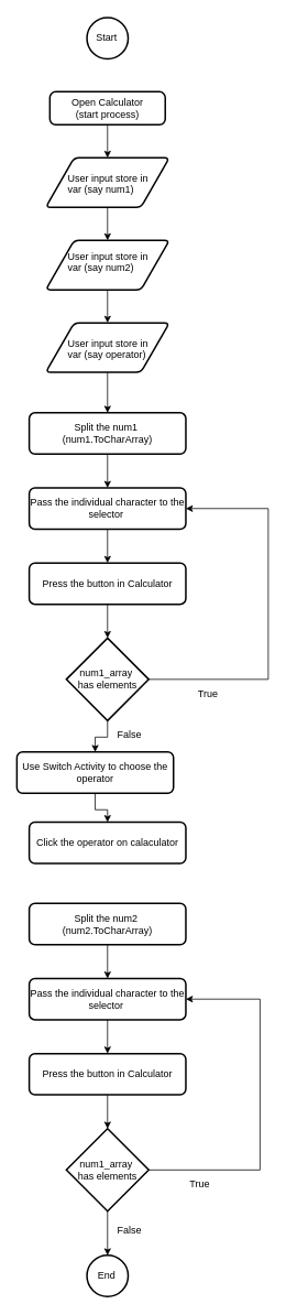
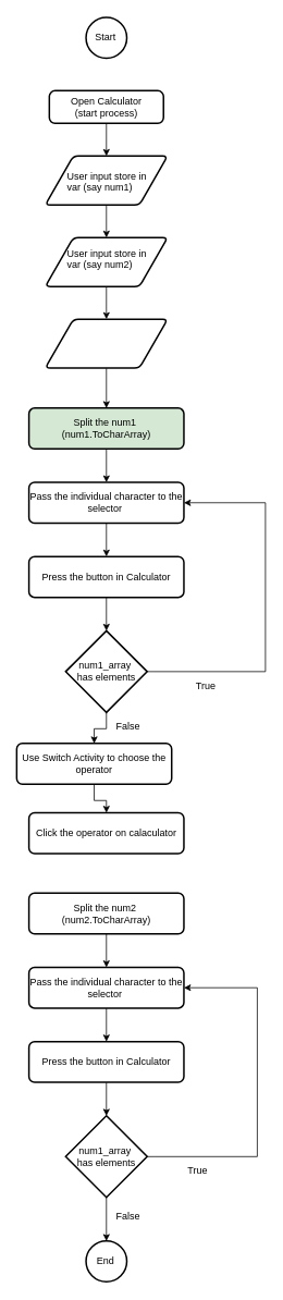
  <mxCell id="0" />
  <mxCell id="1" parent="0" />
  <mxCell id="2" value="Start" style="strokeWidth=2;html=1;shape=mxgraph.flowchart.start_2;whiteSpace=wrap;spacingLeft=-2;" vertex="1" parent="1"><mxGeometry x="105" y="20" width="50" height="50" as="geometry" /></mxCell>
  <mxCell id="3" style="edgeStyle=orthogonalEdgeStyle;rounded=0;orthogonalLoop=1;jettySize=auto;html=1;" edge="1" parent="1" source="4" target="6"><mxGeometry relative="1" as="geometry" /></mxCell>
  <mxCell id="4" value="Open Calculator&lt;br&gt;(start process)" style="rounded=1;whiteSpace=wrap;html=1;absoluteArcSize=1;arcSize=14;strokeWidth=2;" vertex="1" parent="1"><mxGeometry x="60" y="110" width="140" height="40" as="geometry" /></mxCell>
  <mxCell id="5" style="edgeStyle=orthogonalEdgeStyle;rounded=0;orthogonalLoop=1;jettySize=auto;html=1;" edge="1" parent="1" source="6" target="8"><mxGeometry relative="1" as="geometry" /></mxCell>
  <mxCell id="6" value="" style="verticalLabelPosition=bottom;verticalAlign=top;html=1;strokeWidth=2;shape=parallelogram;perimeter=parallelogramPerimeter;whiteSpace=wrap;rounded=1;arcSize=12;size=0.23;" vertex="1" parent="1"><mxGeometry x="55" y="190" width="150" height="60" as="geometry" /></mxCell>
  <mxCell id="7" style="edgeStyle=orthogonalEdgeStyle;rounded=0;orthogonalLoop=1;jettySize=auto;html=1;" edge="1" parent="1" source="8" target="12"><mxGeometry relative="1" as="geometry" /></mxCell>
  <mxCell id="8" value="" style="verticalLabelPosition=bottom;verticalAlign=top;html=1;strokeWidth=2;shape=parallelogram;perimeter=parallelogramPerimeter;whiteSpace=wrap;rounded=1;arcSize=12;size=0.23;" vertex="1" parent="1"><mxGeometry x="55" y="290" width="150" height="60" as="geometry" /></mxCell>
  <mxCell id="9" value="User input store in&lt;br&gt;var (say num1)" style="text;html=1;resizable=0;points=[];autosize=1;align=left;verticalAlign=top;spacingTop=-4;" vertex="1" parent="1"><mxGeometry x="80" y="205" width="110" height="30" as="geometry" /></mxCell>
  <mxCell id="10" value="User input store in&lt;br&gt;var (say num2)" style="text;html=1;resizable=0;points=[];autosize=1;align=left;verticalAlign=top;spacingTop=-4;" vertex="1" parent="1"><mxGeometry x="80" y="300" width="110" height="30" as="geometry" /></mxCell>
  <mxCell id="11" style="edgeStyle=orthogonalEdgeStyle;rounded=0;orthogonalLoop=1;jettySize=auto;html=1;" edge="1" parent="1" source="12" target="15"><mxGeometry relative="1" as="geometry" /></mxCell>
  <mxCell id="12" value="" style="verticalLabelPosition=bottom;verticalAlign=top;html=1;strokeWidth=2;shape=parallelogram;perimeter=parallelogramPerimeter;whiteSpace=wrap;rounded=1;arcSize=12;size=0.23;" vertex="1" parent="1"><mxGeometry x="55" y="390" width="150" height="60" as="geometry" /></mxCell>
- <mxCell id="13" value="User input store in&lt;br&gt;var (say operator)" style="text;html=1;resizable=0;points=[];autosize=1;align=left;verticalAlign=top;spacingTop=-4;" vertex="1" parent="1"><mxGeometry x="80" y="405" width="110" height="30" as="geometry" /></mxCell>
  <mxCell id="14" style="edgeStyle=orthogonalEdgeStyle;rounded=0;orthogonalLoop=1;jettySize=auto;html=1;" edge="1" parent="1" source="15" target="19"><mxGeometry relative="1" as="geometry" /></mxCell>
- <mxCell id="15" value="Split the num1&amp;nbsp;&lt;br&gt;(num1.ToCharArray)" style="rounded=1;whiteSpace=wrap;html=1;absoluteArcSize=1;arcSize=14;strokeWidth=2;" vertex="1" parent="1"><mxGeometry x="35" y="499" width="190" height="50" as="geometry" /></mxCell>
+ <mxCell id="15" value="Split the num1&amp;nbsp;&lt;br&gt;(num1.ToCharArray)" style="rounded=1;whiteSpace=wrap;html=1;absoluteArcSize=1;arcSize=14;strokeWidth=2;fillColor=#d5e8d4;" vertex="1" parent="1"><mxGeometry x="35" y="499" width="190" height="50" as="geometry" /></mxCell>
  <mxCell id="16" style="edgeStyle=orthogonalEdgeStyle;rounded=0;orthogonalLoop=1;jettySize=auto;html=1;exitX=0.5;exitY=1;exitDx=0;exitDy=0;" edge="1" parent="1" source="17" target="22"><mxGeometry relative="1" as="geometry" /></mxCell>
  <mxCell id="17" value="Press the button in Calculator" style="rounded=1;whiteSpace=wrap;html=1;absoluteArcSize=1;arcSize=14;strokeWidth=2;" vertex="1" parent="1"><mxGeometry x="35" y="681" width="190" height="50" as="geometry" /></mxCell>
  <mxCell id="18" style="edgeStyle=orthogonalEdgeStyle;rounded=0;orthogonalLoop=1;jettySize=auto;html=1;entryX=0.5;entryY=0;entryDx=0;entryDy=0;" edge="1" parent="1" source="19" target="17"><mxGeometry relative="1" as="geometry" /></mxCell>
  <mxCell id="19" value="Pass the individual character to the selector&amp;nbsp;" style="rounded=1;whiteSpace=wrap;html=1;absoluteArcSize=1;arcSize=14;strokeWidth=2;" vertex="1" parent="1"><mxGeometry x="35" y="590" width="190" height="50" as="geometry" /></mxCell>
  <mxCell id="20" style="edgeStyle=orthogonalEdgeStyle;rounded=0;orthogonalLoop=1;jettySize=auto;html=1;exitX=1;exitY=0.5;exitDx=0;exitDy=0;exitPerimeter=0;entryX=1;entryY=0.5;entryDx=0;entryDy=0;" edge="1" parent="1" source="22" target="19"><mxGeometry relative="1" as="geometry"><Array as="points"><mxPoint x="325" y="822" /><mxPoint x="325" y="615" /></Array></mxGeometry></mxCell>
  <mxCell id="21" style="edgeStyle=orthogonalEdgeStyle;rounded=0;orthogonalLoop=1;jettySize=auto;html=1;exitX=0.5;exitY=1;exitDx=0;exitDy=0;exitPerimeter=0;" edge="1" parent="1" source="22" target="35"><mxGeometry relative="1" as="geometry" /></mxCell>
  <mxCell id="22" value="num1_array&amp;nbsp;&lt;br&gt;has elements" style="strokeWidth=2;html=1;shape=mxgraph.flowchart.decision;whiteSpace=wrap;" vertex="1" parent="1"><mxGeometry x="80" y="772" width="100" height="100" as="geometry" /></mxCell>
  <mxCell id="23" value="True" style="text;html=1;resizable=0;points=[];autosize=1;align=left;verticalAlign=top;spacingTop=-4;" vertex="1" parent="1"><mxGeometry x="238" y="830" width="40" height="20" as="geometry" /></mxCell>
  <mxCell id="24" style="edgeStyle=orthogonalEdgeStyle;rounded=0;orthogonalLoop=1;jettySize=auto;html=1;exitX=0.5;exitY=1;exitDx=0;exitDy=0;" edge="1" parent="1" source="25" target="29"><mxGeometry relative="1" as="geometry" /></mxCell>
  <mxCell id="25" value="Split the num2&amp;nbsp;&lt;br&gt;(num2.ToCharArray)" style="rounded=1;whiteSpace=wrap;html=1;absoluteArcSize=1;arcSize=14;strokeWidth=2;" vertex="1" parent="1"><mxGeometry x="35" y="1093.5" width="190" height="50" as="geometry" /></mxCell>
  <mxCell id="26" style="edgeStyle=orthogonalEdgeStyle;rounded=0;orthogonalLoop=1;jettySize=auto;html=1;" edge="1" parent="1" source="27" target="32"><mxGeometry relative="1" as="geometry" /></mxCell>
  <mxCell id="27" value="Press the button in Calculator" style="rounded=1;whiteSpace=wrap;html=1;absoluteArcSize=1;arcSize=14;strokeWidth=2;" vertex="1" parent="1"><mxGeometry x="35" y="1275.5" width="190" height="50" as="geometry" /></mxCell>
  <mxCell id="28" style="edgeStyle=orthogonalEdgeStyle;rounded=0;orthogonalLoop=1;jettySize=auto;html=1;" edge="1" parent="1" source="29" target="27"><mxGeometry relative="1" as="geometry" /></mxCell>
  <mxCell id="29" value="Pass the individual character to the selector&amp;nbsp;" style="rounded=1;whiteSpace=wrap;html=1;absoluteArcSize=1;arcSize=14;strokeWidth=2;" vertex="1" parent="1"><mxGeometry x="35" y="1184.5" width="190" height="50" as="geometry" /></mxCell>
  <mxCell id="30" style="edgeStyle=orthogonalEdgeStyle;rounded=0;orthogonalLoop=1;jettySize=auto;html=1;entryX=1;entryY=0.5;entryDx=0;entryDy=0;" edge="1" parent="1" source="32" target="29"><mxGeometry relative="1" as="geometry"><Array as="points"><mxPoint x="315" y="1417" /><mxPoint x="315" y="1210" /></Array></mxGeometry></mxCell>
  <mxCell id="31" style="edgeStyle=orthogonalEdgeStyle;rounded=0;orthogonalLoop=1;jettySize=auto;html=1;" edge="1" parent="1" source="32" target="38"><mxGeometry relative="1" as="geometry" /></mxCell>
  <mxCell id="32" value="num1_array&amp;nbsp;&lt;br&gt;has elements" style="strokeWidth=2;html=1;shape=mxgraph.flowchart.decision;whiteSpace=wrap;" vertex="1" parent="1"><mxGeometry x="80" y="1366.5" width="100" height="100" as="geometry" /></mxCell>
  <mxCell id="33" value="Click the operator on calaculator" style="rounded=1;whiteSpace=wrap;html=1;absoluteArcSize=1;arcSize=14;strokeWidth=2;" vertex="1" parent="1"><mxGeometry x="35" y="995" width="190" height="50" as="geometry" /></mxCell>
  <mxCell id="34" style="edgeStyle=orthogonalEdgeStyle;rounded=0;orthogonalLoop=1;jettySize=auto;html=1;" edge="1" parent="1" source="35" target="33"><mxGeometry relative="1" as="geometry" /></mxCell>
  <mxCell id="35" value="Use Switch Activity to choose the operator" style="rounded=1;whiteSpace=wrap;html=1;absoluteArcSize=1;arcSize=14;strokeWidth=2;" vertex="1" parent="1"><mxGeometry x="20" y="910" width="190" height="50" as="geometry" /></mxCell>
  <mxCell id="36" value="True" style="text;html=1;resizable=0;points=[];autosize=1;align=left;verticalAlign=top;spacingTop=-4;" vertex="1" parent="1"><mxGeometry x="228" y="1424" width="40" height="20" as="geometry" /></mxCell>
  <mxCell id="37" value="False" style="text;html=1;resizable=0;points=[];autosize=1;align=left;verticalAlign=top;spacingTop=-4;" vertex="1" parent="1"><mxGeometry x="140" y="1480" width="40" height="20" as="geometry" /></mxCell>
  <mxCell id="38" value="End" style="strokeWidth=2;html=1;shape=mxgraph.flowchart.start_2;whiteSpace=wrap;spacingLeft=-2;" vertex="1" parent="1"><mxGeometry x="105" y="1520" width="50" height="50" as="geometry" /></mxCell>
  <mxCell id="39" value="False" style="text;html=1;resizable=0;points=[];autosize=1;align=left;verticalAlign=top;spacingTop=-4;" vertex="1" parent="1"><mxGeometry x="140" y="880" width="40" height="20" as="geometry" /></mxCell>
